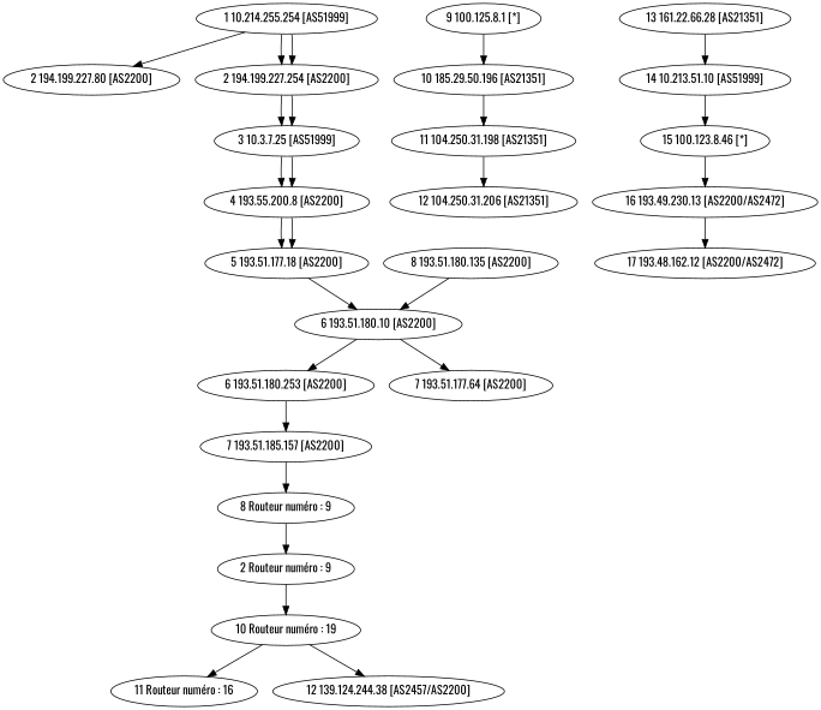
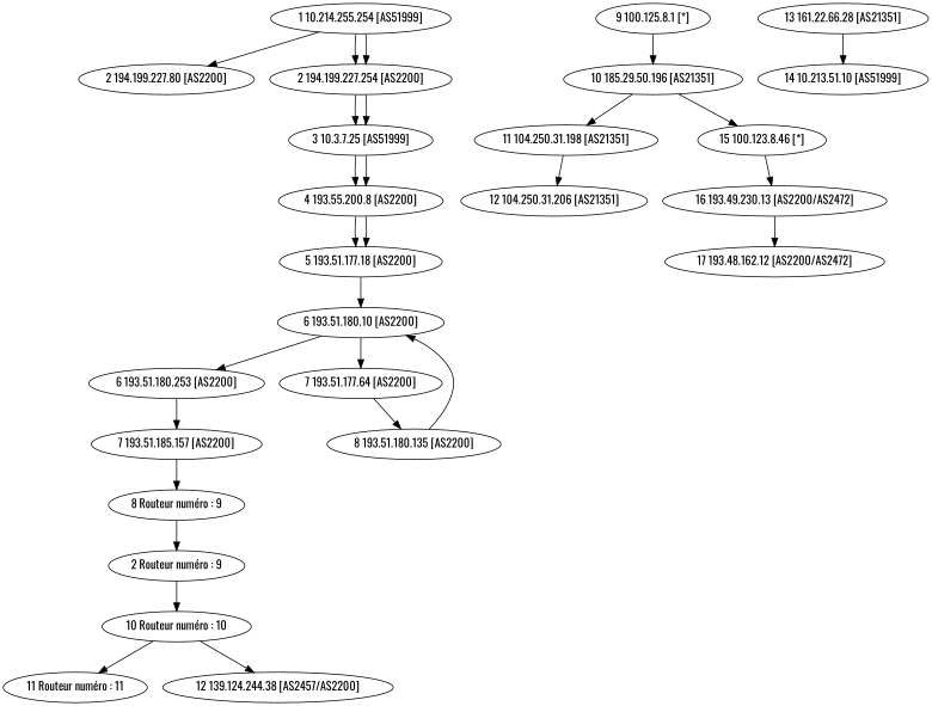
  digraph {
    fontname=Oswald
    node [fontname=Oswald]
    edge [fontname=Oswald]
    "1 10.214.255.254 [AS51999]"
    "2 194.199.227.80 [AS2200]"
    "2 194.199.227.254 [AS2200]"
    "3 10.3.7.25 [AS51999]"
    "4 193.55.200.8 [AS2200]"
    "5 193.51.177.18 [AS2200]"
    "6 193.51.180.10 [AS2200]"
    "6 193.51.180.253 [AS2200]"
    "7 193.51.177.64 [AS2200]"
    "7 193.51.185.157 [AS2200]"
    "8 193.51.180.135 [AS2200]"
    "9 100.125.8.1 [*]"
    "10 185.29.50.196 [AS21351]"
    "11 104.250.31.198 [AS21351]"
    "12 104.250.31.206 [AS21351]"
    "13 161.22.66.28 [AS21351]"
    "14 10.213.51.10 [AS51999]"
    "15 100.123.8.46 [*]"
    "16 193.49.230.13 [AS2200/AS2472]"
    "17 193.48.162.12 [AS2200/AS2472]"
    n21 [label="8 Routeur numéro : 9"]
    n22 [label="2 Routeur numéro : 9"]
-   "10 Routeur numéro : 10" [label="10 Routeur numéro : 19"]
-   "11 Routeur numéro : 11" [label="11 Routeur numéro : 16"]
+   "10 Routeur numéro : 10"
+   "11 Routeur numéro : 11"
    "12 139.124.244.38 [AS2457/AS2200]"
    "1 10.214.255.254 [AS51999]" -> "2 194.199.227.80 [AS2200]"
    "1 10.214.255.254 [AS51999]" -> "2 194.199.227.254 [AS2200]"
    "1 10.214.255.254 [AS51999]" -> "2 194.199.227.254 [AS2200]"
    "2 194.199.227.254 [AS2200]" -> "3 10.3.7.25 [AS51999]"
    "2 194.199.227.254 [AS2200]" -> "3 10.3.7.25 [AS51999]"
    "3 10.3.7.25 [AS51999]" -> "4 193.55.200.8 [AS2200]"
    "3 10.3.7.25 [AS51999]" -> "4 193.55.200.8 [AS2200]"
    "4 193.55.200.8 [AS2200]" -> "5 193.51.177.18 [AS2200]"
    "4 193.55.200.8 [AS2200]" -> "5 193.51.177.18 [AS2200]"
    "5 193.51.177.18 [AS2200]" -> "6 193.51.180.10 [AS2200]"
    "6 193.51.180.10 [AS2200]" -> "6 193.51.180.253 [AS2200]"
    "6 193.51.180.10 [AS2200]" -> "7 193.51.177.64 [AS2200]"
    "6 193.51.180.253 [AS2200]" -> "7 193.51.185.157 [AS2200]"
+   "7 193.51.177.64 [AS2200]" -> "8 193.51.180.135 [AS2200]"
    "7 193.51.185.157 [AS2200]" -> n21
    "8 193.51.180.135 [AS2200]" -> "6 193.51.180.10 [AS2200]"
    "9 100.125.8.1 [*]" -> "10 185.29.50.196 [AS21351]"
    "10 185.29.50.196 [AS21351]" -> "11 104.250.31.198 [AS21351]"
    "11 104.250.31.198 [AS21351]" -> "12 104.250.31.206 [AS21351]"
    "13 161.22.66.28 [AS21351]" -> "14 10.213.51.10 [AS51999]"
-   "14 10.213.51.10 [AS51999]" -> "15 100.123.8.46 [*]"
+   "10 185.29.50.196 [AS21351]" -> "15 100.123.8.46 [*]"
    "15 100.123.8.46 [*]" -> "16 193.49.230.13 [AS2200/AS2472]"
    "16 193.49.230.13 [AS2200/AS2472]" -> "17 193.48.162.12 [AS2200/AS2472]"
    n21 -> n22
    n22 -> "10 Routeur numéro : 10"
    "10 Routeur numéro : 10" -> "11 Routeur numéro : 11"
    "10 Routeur numéro : 10" -> "12 139.124.244.38 [AS2457/AS2200]"
  }
